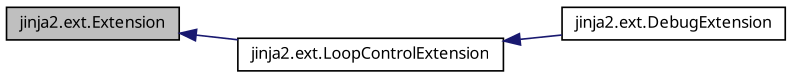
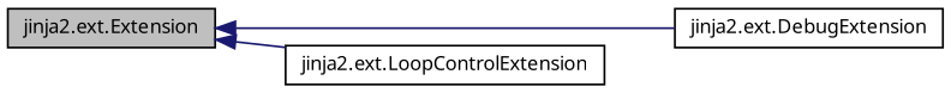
  digraph {
    fontname="Noto Sans"
    rankdir=LR
    node [color=black fillcolor=white fontname="Noto Sans" fontsize=10 shape=record style=filled]
    edge [color=midnightblue dir=back fontname="Noto Sans" fontsize=10 labelfontname=Helvetica labelfontsize=10 style=solid]
    n1 [fillcolor=grey75 fontcolor=black height=0.2 label="jinja2.ext.Extension" width=0.4]
    n2 [height=0.2 label="jinja2.ext.DebugExtension" width=0.4]
    n3 [height=0.2 label="jinja2.ext.LoopControlExtension" width=0.4]
-   n3 -> n2
+   n1 -> n2
    n1 -> n3
  }
